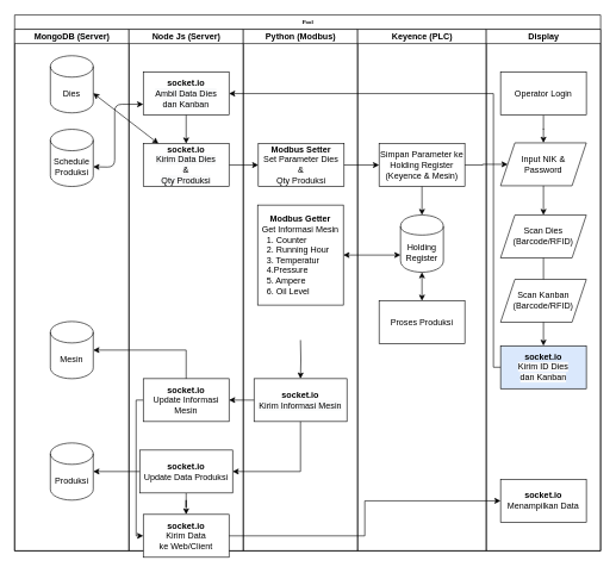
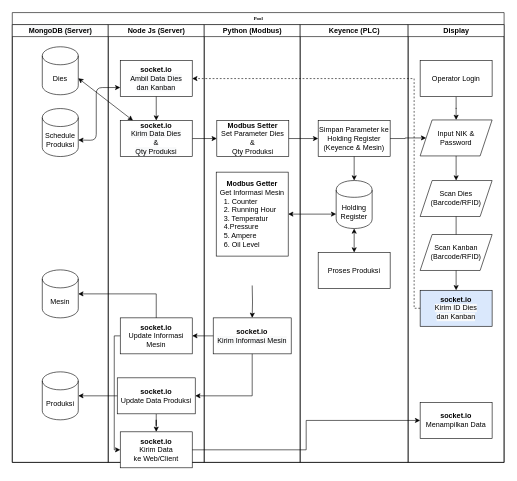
  <mxCell id="0" />
  <mxCell id="1" parent="0" />
  <mxCell id="2" value="Pool" style="swimlane;html=1;childLayout=stackLayout;startSize=20;rounded=0;shadow=0;labelBackgroundColor=none;strokeWidth=1;fontFamily=Verdana;fontSize=8;align=center;" parent="1" vertex="1"><mxGeometry x="20" y="20" width="820" height="750" as="geometry" /></mxCell>
  <mxCell id="3" value="&#10;&#10;&lt;span style=&quot;color: rgb(0, 0, 0); font-family: helvetica; font-size: 12px; font-style: normal; font-weight: 700; letter-spacing: normal; text-align: center; text-indent: 0px; text-transform: none; word-spacing: 0px; background-color: rgb(248, 249, 250); display: inline; float: none;&quot;&gt;MongoDB (Server)&lt;/span&gt;&#10;&#10;" style="swimlane;html=1;startSize=20;" parent="2" vertex="1"><mxGeometry y="20" width="160" height="730" as="geometry" /></mxCell>
  <mxCell id="4" value="Dies" style="shape=cylinder3;whiteSpace=wrap;html=1;boundedLbl=1;backgroundOutline=1;size=15;fillColor=#ffffff;align=center;" vertex="1" parent="3"><mxGeometry x="50" y="37" width="60" height="80" as="geometry" /></mxCell>
  <mxCell id="5" value="Mesin" style="shape=cylinder3;whiteSpace=wrap;html=1;boundedLbl=1;backgroundOutline=1;size=15;fillColor=#ffffff;align=center;" vertex="1" parent="3"><mxGeometry x="50" y="409" width="60" height="80" as="geometry" /></mxCell>
  <mxCell id="6" value="Produksi" style="shape=cylinder3;whiteSpace=wrap;html=1;boundedLbl=1;backgroundOutline=1;size=15;fillColor=#ffffff;align=center;" vertex="1" parent="3"><mxGeometry x="50" y="579" width="60" height="80" as="geometry" /></mxCell>
  <mxCell id="7" value="Schedule Produksi" style="shape=cylinder3;whiteSpace=wrap;html=1;boundedLbl=1;backgroundOutline=1;size=15;fillColor=#ffffff;align=center;" vertex="1" parent="3"><mxGeometry x="50" y="140" width="60" height="80" as="geometry" /></mxCell>
  <mxCell id="8" value="Node Js (Server)" style="swimlane;html=1;startSize=20;" parent="2" vertex="1"><mxGeometry x="160" y="20" width="160" height="730" as="geometry" /></mxCell>
  <mxCell id="9" value="&lt;b&gt;socket.io&lt;/b&gt;&lt;br&gt;&lt;span style=&quot;color: rgb(0 , 0 , 0) ; font-family: &amp;#34;helvetica&amp;#34; ; font-size: 12px ; font-style: normal ; font-weight: 400 ; letter-spacing: normal ; text-align: center ; text-indent: 0px ; text-transform: none ; word-spacing: 0px ; background-color: rgb(248 , 249 , 250) ; display: inline ; float: none&quot;&gt;Ambil Data Dies&lt;br&gt;dan Kanban&lt;br&gt;&lt;/span&gt;" style="rounded=0;whiteSpace=wrap;html=1;fillColor=#ffffff;align=center;" vertex="1" parent="8"><mxGeometry x="20" y="60" width="120" height="60" as="geometry" /></mxCell>
  <mxCell id="10" style="edgeStyle=orthogonalEdgeStyle;rounded=0;orthogonalLoop=1;jettySize=auto;html=1;exitX=0.5;exitY=1;exitDx=0;exitDy=0;" edge="1" parent="8" source="11" target="14"><mxGeometry relative="1" as="geometry" /></mxCell>
  <mxCell id="11" value="&lt;b&gt;socket.io&lt;/b&gt;&lt;br&gt;&lt;font face=&quot;helvetica&quot;&gt;Update Data Produksi&lt;/font&gt;" style="rounded=0;whiteSpace=wrap;html=1;fillColor=#ffffff;align=center;" vertex="1" parent="8"><mxGeometry x="15" y="589" width="130" height="60" as="geometry" /></mxCell>
  <mxCell id="12" style="edgeStyle=orthogonalEdgeStyle;rounded=0;orthogonalLoop=1;jettySize=auto;html=1;exitX=0;exitY=0.5;exitDx=0;exitDy=0;entryX=0;entryY=0.5;entryDx=0;entryDy=0;" edge="1" parent="8" source="13" target="14"><mxGeometry relative="1" as="geometry"><Array as="points"><mxPoint x="10" y="519" /><mxPoint x="10" y="709" /></Array></mxGeometry></mxCell>
  <mxCell id="13" value="&lt;b&gt;socket.io&lt;/b&gt;&lt;br&gt;&lt;font face=&quot;helvetica&quot;&gt;Update Informasi Mesin&lt;/font&gt;" style="rounded=0;whiteSpace=wrap;html=1;fillColor=#ffffff;align=center;" vertex="1" parent="8"><mxGeometry x="20" y="489" width="120" height="60" as="geometry" /></mxCell>
  <mxCell id="14" value="&lt;b&gt;socket.io&lt;/b&gt;&lt;br&gt;&lt;font face=&quot;helvetica&quot;&gt;Kirim Data&lt;br&gt;ke Web/Client&lt;/font&gt;" style="rounded=0;whiteSpace=wrap;html=1;fillColor=#ffffff;align=center;" vertex="1" parent="8"><mxGeometry x="20" y="679" width="120" height="60" as="geometry" /></mxCell>
  <mxCell id="15" value="Python (Modbus)" style="swimlane;html=1;startSize=20;" parent="2" vertex="1"><mxGeometry x="320" y="20" width="160" height="730" as="geometry" /></mxCell>
  <mxCell id="16" value="&lt;b&gt;Modbus Setter&lt;/b&gt;&lt;br&gt;Set Parameter Dies&lt;br&gt;&amp;amp;&lt;br&gt;Qty Produksi" style="rounded=0;whiteSpace=wrap;html=1;fillColor=#ffffff;align=center;" vertex="1" parent="15"><mxGeometry x="21" y="160" width="120" height="60" as="geometry" /></mxCell>
  <mxCell id="17" style="edgeStyle=orthogonalEdgeStyle;rounded=0;orthogonalLoop=1;jettySize=auto;html=1;exitX=0.5;exitY=1;exitDx=0;exitDy=0;entryX=0.5;entryY=0;entryDx=0;entryDy=0;" edge="1" parent="15" target="19"><mxGeometry relative="1" as="geometry"><mxPoint x="80" y="435" as="sourcePoint" /></mxGeometry></mxCell>
  <mxCell id="18" value="&lt;b&gt;Modbus Getter&lt;/b&gt;&lt;br&gt;Get Informasi Mesin&lt;br&gt;&lt;div style=&quot;text-align: left&quot;&gt;&lt;span&gt;&amp;nbsp; 1. Counter&lt;/span&gt;&lt;/div&gt;&lt;div style=&quot;text-align: left&quot;&gt;&lt;span&gt;&amp;nbsp; 2. Running Hour&lt;/span&gt;&lt;/div&gt;&lt;div style=&quot;text-align: left&quot;&gt;&lt;span&gt;&amp;nbsp; 3. Temperatur&lt;/span&gt;&lt;/div&gt;&lt;div style=&quot;text-align: left&quot;&gt;&lt;span&gt;&amp;nbsp; 4.Pressure&lt;/span&gt;&lt;/div&gt;&lt;div style=&quot;text-align: left&quot;&gt;&lt;span&gt;&amp;nbsp; 5. Ampere&lt;/span&gt;&lt;/div&gt;&lt;div style=&quot;text-align: left&quot;&gt;&lt;span&gt;&amp;nbsp; 6. Oil Level&lt;/span&gt;&lt;/div&gt;" style="rounded=0;whiteSpace=wrap;html=1;fillColor=#ffffff;align=center;" vertex="1" parent="15"><mxGeometry x="20" y="246" width="120" height="140" as="geometry" /></mxCell>
  <mxCell id="19" value="&lt;b&gt;socket.io&lt;/b&gt;&lt;br&gt;&lt;span style=&quot;color: rgb(0 , 0 , 0) ; font-family: &amp;#34;helvetica&amp;#34; ; font-size: 12px ; font-style: normal ; font-weight: 400 ; letter-spacing: normal ; text-align: center ; text-indent: 0px ; text-transform: none ; word-spacing: 0px ; background-color: rgb(248 , 249 , 250) ; display: inline ; float: none&quot;&gt;Kirim Informasi Mesin&lt;/span&gt;" style="rounded=0;whiteSpace=wrap;html=1;fillColor=#ffffff;align=center;" vertex="1" parent="15"><mxGeometry x="15" y="489" width="130" height="60" as="geometry" /></mxCell>
  <mxCell id="20" value="Keyence (PLC)" style="swimlane;html=1;startSize=20;verticalAlign=middle;" parent="2" vertex="1"><mxGeometry x="480" y="20" width="180" height="730" as="geometry" /></mxCell>
  <mxCell id="21" value="Simpan Parameter ke Holding Register (Keyence &amp;amp; Mesin)" style="whiteSpace=wrap;html=1;rounded=0;" vertex="1" parent="20"><mxGeometry x="30" y="160" width="120" height="60" as="geometry" /></mxCell>
  <mxCell id="22" value="Holding Register" style="shape=cylinder;whiteSpace=wrap;html=1;boundedLbl=1;backgroundOutline=1;rounded=0;" vertex="1" parent="20"><mxGeometry x="60" y="260" width="60" height="80" as="geometry" /></mxCell>
  <mxCell id="23" value="" style="edgeStyle=orthogonalEdgeStyle;rounded=0;orthogonalLoop=1;jettySize=auto;html=1;" edge="1" parent="20" source="21" target="22"><mxGeometry relative="1" as="geometry" /></mxCell>
  <mxCell id="24" value="Display" style="swimlane;html=1;startSize=20;" vertex="1" parent="2"><mxGeometry x="660" y="20" width="160" height="730" as="geometry" /></mxCell>
  <mxCell id="25" style="edgeStyle=orthogonalEdgeStyle;rounded=0;orthogonalLoop=1;jettySize=auto;html=1;exitX=0.5;exitY=1;exitDx=0;exitDy=0;" edge="1" parent="24" source="26" target="27"><mxGeometry relative="1" as="geometry" /></mxCell>
  <mxCell id="26" value="Operator Login" style="rounded=0;whiteSpace=wrap;html=1;fillColor=#ffffff;align=center;" vertex="1" parent="24"><mxGeometry x="20" y="60" width="120" height="60" as="geometry" /></mxCell>
  <mxCell id="27" value="Input NIK &amp;amp; &lt;br&gt;Password" style="shape=parallelogram;perimeter=parallelogramPerimeter;whiteSpace=wrap;html=1;fixedSize=1;fillColor=#ffffff;align=center;" vertex="1" parent="24"><mxGeometry x="20" y="159" width="120" height="60" as="geometry" /></mxCell>
  <mxCell id="28" value="Scan Dies&lt;br&gt;(Barcode/RFID)" style="shape=parallelogram;perimeter=parallelogramPerimeter;whiteSpace=wrap;html=1;fixedSize=1;fillColor=#ffffff;align=center;" vertex="1" parent="24"><mxGeometry x="20" y="260" width="120" height="60" as="geometry" /></mxCell>
  <mxCell id="29" style="edgeStyle=orthogonalEdgeStyle;rounded=0;orthogonalLoop=1;jettySize=auto;html=1;exitX=0.5;exitY=1;exitDx=0;exitDy=0;entryX=0.5;entryY=0;entryDx=0;entryDy=0;" edge="1" parent="24" source="28" target="31"><mxGeometry relative="1" as="geometry"><mxPoint x="80" y="316" as="sourcePoint" /><mxPoint x="80" y="360" as="targetPoint" /></mxGeometry></mxCell>
  <mxCell id="30" style="edgeStyle=orthogonalEdgeStyle;rounded=0;orthogonalLoop=1;jettySize=auto;html=1;exitX=0.5;exitY=1;exitDx=0;exitDy=0;" edge="1" parent="24" source="27" target="28"><mxGeometry relative="1" as="geometry"><mxPoint x="80" y="256" as="targetPoint" /></mxGeometry></mxCell>
  <mxCell id="31" value="&lt;b&gt;socket.io&lt;/b&gt;&lt;br&gt;&lt;span style=&quot;color: rgb(0 , 0 , 0) ; font-family: &amp;#34;helvetica&amp;#34; ; font-size: 12px ; font-style: normal ; font-weight: 400 ; letter-spacing: normal ; text-align: center ; text-indent: 0px ; text-transform: none ; word-spacing: 0px ; background-color: rgb(248 , 249 , 250) ; display: inline ; float: none&quot;&gt;Kirim ID Dies&lt;br&gt;dan Kanban&lt;br&gt;&lt;/span&gt;" style="rounded=0;whiteSpace=wrap;html=1;fillColor=#dae8fc;align=center;" vertex="1" parent="24"><mxGeometry x="20" y="443" width="120" height="60" as="geometry" /></mxCell>
  <mxCell id="32" value="&lt;b&gt;socket.io&lt;/b&gt;&lt;br&gt;&lt;font face=&quot;helvetica&quot;&gt;Menampilkan Data&lt;/font&gt;" style="rounded=0;whiteSpace=wrap;html=1;fillColor=#ffffff;align=center;" vertex="1" parent="24"><mxGeometry x="20" y="630" width="120" height="60" as="geometry" /></mxCell>
  <mxCell id="33" value="Scan Kanban&lt;br&gt;(Barcode/RFID)" style="shape=parallelogram;perimeter=parallelogramPerimeter;whiteSpace=wrap;html=1;fixedSize=1;fillColor=#ffffff;align=center;" vertex="1" parent="24"><mxGeometry x="20" y="350" width="120" height="60" as="geometry" /></mxCell>
  <mxCell id="34" value="" style="endArrow=classic;startArrow=classic;html=1;exitX=1;exitY=0;exitDx=0;exitDy=52.5;exitPerimeter=0;" edge="1" parent="2" source="4" target="46"><mxGeometry width="50" height="50" relative="1" as="geometry"><mxPoint x="530" y="390" as="sourcePoint" /><mxPoint x="190" y="111" as="targetPoint" /></mxGeometry></mxCell>
  <mxCell id="35" value="" style="edgeStyle=orthogonalEdgeStyle;rounded=0;orthogonalLoop=1;jettySize=auto;html=1;" edge="1" parent="2" source="16" target="21"><mxGeometry relative="1" as="geometry" /></mxCell>
  <mxCell id="36" value="" style="edgeStyle=orthogonalEdgeStyle;rounded=0;orthogonalLoop=1;jettySize=auto;html=1;entryX=0;entryY=0.5;entryDx=0;entryDy=0;" edge="1" parent="2" source="21" target="27"><mxGeometry relative="1" as="geometry"><mxPoint x="710" y="210" as="targetPoint" /></mxGeometry></mxCell>
  <mxCell id="37" value="" style="endArrow=classic;startArrow=classic;html=1;entryX=0;entryY=0.7;entryDx=0;entryDy=0;exitX=1;exitY=0.5;exitDx=0;exitDy=0;" edge="1" parent="2" source="18" target="22"><mxGeometry width="50" height="50" relative="1" as="geometry"><mxPoint x="460" y="330" as="sourcePoint" /><mxPoint x="510" y="329" as="targetPoint" /></mxGeometry></mxCell>
  <mxCell id="38" style="edgeStyle=orthogonalEdgeStyle;rounded=0;orthogonalLoop=1;jettySize=auto;html=1;exitX=0;exitY=0.5;exitDx=0;exitDy=0;entryX=1;entryY=0.5;entryDx=0;entryDy=0;" edge="1" parent="2" source="19" target="13"><mxGeometry relative="1" as="geometry" /></mxCell>
  <mxCell id="39" style="edgeStyle=orthogonalEdgeStyle;rounded=0;orthogonalLoop=1;jettySize=auto;html=1;exitX=0.5;exitY=1;exitDx=0;exitDy=0;entryX=1;entryY=0.5;entryDx=0;entryDy=0;" edge="1" parent="2" source="19" target="11"><mxGeometry relative="1" as="geometry" /></mxCell>
  <mxCell id="40" style="edgeStyle=orthogonalEdgeStyle;rounded=0;orthogonalLoop=1;jettySize=auto;html=1;exitX=0.5;exitY=0;exitDx=0;exitDy=0;" edge="1" parent="2" source="13" target="5"><mxGeometry relative="1" as="geometry" /></mxCell>
  <mxCell id="41" style="edgeStyle=orthogonalEdgeStyle;rounded=0;orthogonalLoop=1;jettySize=auto;html=1;exitX=0;exitY=0.5;exitDx=0;exitDy=0;entryX=1;entryY=0.5;entryDx=0;entryDy=0;entryPerimeter=0;" edge="1" parent="2" source="11" target="6"><mxGeometry relative="1" as="geometry" /></mxCell>
  <mxCell id="42" style="edgeStyle=orthogonalEdgeStyle;rounded=0;orthogonalLoop=1;jettySize=auto;html=1;exitX=1;exitY=0.5;exitDx=0;exitDy=0;" edge="1" parent="2" source="14" target="32"><mxGeometry relative="1" as="geometry" /></mxCell>
- <mxCell id="43" style="edgeStyle=orthogonalEdgeStyle;rounded=0;orthogonalLoop=1;jettySize=auto;html=1;exitX=0;exitY=0.5;exitDx=0;exitDy=0;entryX=1;entryY=0.5;entryDx=0;entryDy=0;" edge="1" parent="2" source="31" target="9"><mxGeometry relative="1" as="geometry"><mxPoint x="360" y="150" as="targetPoint" /><Array as="points"><mxPoint x="670" y="493" /><mxPoint x="670" y="110" /></Array></mxGeometry></mxCell>
+ <mxCell id="43" style="edgeStyle=orthogonalEdgeStyle;rounded=0;orthogonalLoop=1;jettySize=auto;html=1;exitX=0;exitY=0.5;exitDx=0;exitDy=0;entryX=1;entryY=0.5;entryDx=0;entryDy=0;dashed=1;" edge="1" parent="2" source="31" target="9"><mxGeometry relative="1" as="geometry"><mxPoint x="360" y="150" as="targetPoint" /><Array as="points"><mxPoint x="670" y="493" /><mxPoint x="670" y="110" /></Array></mxGeometry></mxCell>
  <mxCell id="44" value="" style="endArrow=classic;startArrow=classic;html=1;exitX=1;exitY=0;exitDx=0;exitDy=52.5;exitPerimeter=0;entryX=0;entryY=0.75;entryDx=0;entryDy=0;" edge="1" parent="2" source="7" target="9"><mxGeometry width="50" height="50" relative="1" as="geometry"><mxPoint x="120" y="119.5" as="sourcePoint" /><mxPoint x="190" y="120" as="targetPoint" /><Array as="points"><mxPoint x="140" y="213" /><mxPoint x="140" y="125" /></Array></mxGeometry></mxCell>
  <mxCell id="45" style="edgeStyle=orthogonalEdgeStyle;rounded=0;orthogonalLoop=1;jettySize=auto;html=1;exitX=1;exitY=0.5;exitDx=0;exitDy=0;entryX=0;entryY=0.5;entryDx=0;entryDy=0;" edge="1" parent="1" source="46" target="16"><mxGeometry relative="1" as="geometry" /></mxCell>
  <mxCell id="46" value="&lt;b&gt;socket.io&lt;/b&gt;&lt;br&gt;&lt;span style=&quot;color: rgb(0 , 0 , 0) ; font-family: &amp;#34;helvetica&amp;#34; ; font-size: 12px ; font-style: normal ; font-weight: 400 ; letter-spacing: normal ; text-align: center ; text-indent: 0px ; text-transform: none ; word-spacing: 0px ; background-color: rgb(248 , 249 , 250) ; display: inline ; float: none&quot;&gt;Kirim Data Dies&lt;br&gt;&amp;amp;&lt;br&gt;Qty Produksi&lt;br&gt;&lt;/span&gt;" style="rounded=0;whiteSpace=wrap;html=1;fillColor=#ffffff;align=center;" vertex="1" parent="1"><mxGeometry x="200" y="200" width="120" height="60" as="geometry" /></mxCell>
  <mxCell id="47" style="edgeStyle=orthogonalEdgeStyle;rounded=0;orthogonalLoop=1;jettySize=auto;html=1;exitX=0.5;exitY=1;exitDx=0;exitDy=0;" edge="1" parent="1" source="9" target="46"><mxGeometry relative="1" as="geometry" /></mxCell>
  <mxCell id="48" value="Proses Produksi" style="whiteSpace=wrap;html=1;rounded=0;" vertex="1" parent="1"><mxGeometry x="530" y="420" width="120" height="60" as="geometry" /></mxCell>
  <mxCell id="49" value="" style="endArrow=classic;startArrow=classic;html=1;entryX=0.5;entryY=1;entryDx=0;entryDy=0;exitX=0.5;exitY=0;exitDx=0;exitDy=0;" edge="1" parent="1" source="48"><mxGeometry width="50" height="50" relative="1" as="geometry"><mxPoint x="380" y="410" as="sourcePoint" /><mxPoint x="590" y="380" as="targetPoint" /></mxGeometry></mxCell>
